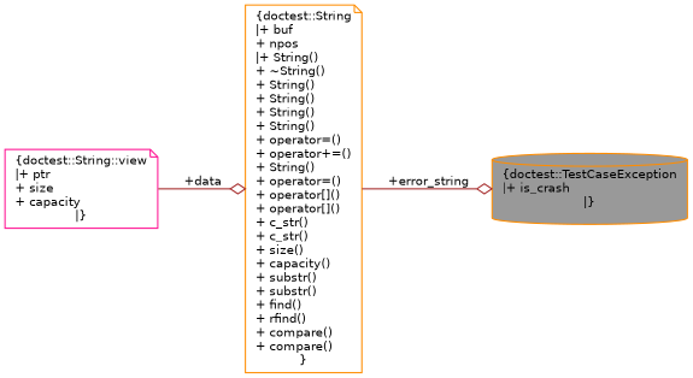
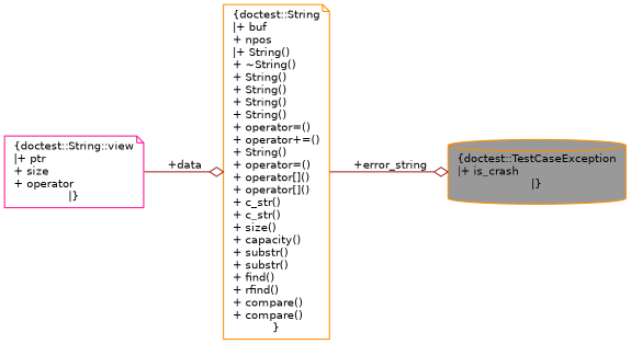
  digraph {
    rankdir=LR
    node [color=darkorange fillcolor=white fontname=Helvetica fontsize=10 shape=note style=filled]
    edge [arrowhead=odiamond color=brown fontname=Helvetica fontsize=10 labelfontname=Helvetica labelfontsize=10 style=solid]
    n1 [fillcolor=grey60 fontcolor=black height=0.2 label="{doctest::TestCaseException\n|+ is_crash\l|}" shape=cylinder width=0.4]
    n2 [height=0.2 label="{doctest::String\n|+ buf\l+ npos\l|+ String()\l+ ~String()\l+ String()\l+ String()\l+ String()\l+ String()\l+ operator=()\l+ operator+=()\l+ String()\l+ operator=()\l+ operator[]()\l+ operator[]()\l+ c_str()\l+ c_str()\l+ size()\l+ capacity()\l+ substr()\l+ substr()\l+ find()\l+ rfind()\l+ compare()\l+ compare()\l}" width=0.4]
-   n3 [color=deeppink height=0.2 label="{doctest::String::view\n|+ ptr\l+ size\l+ capacity\l|}" width=0.4]
+   n3 [color=deeppink height=0.2 label="{doctest::String::view\n|+ ptr\l+ size\l+ operator\l|}" width=0.4]
    n2 -> n1 [label=" +error_string"]
    n3 -> n2 [label=" +data"]
  }
